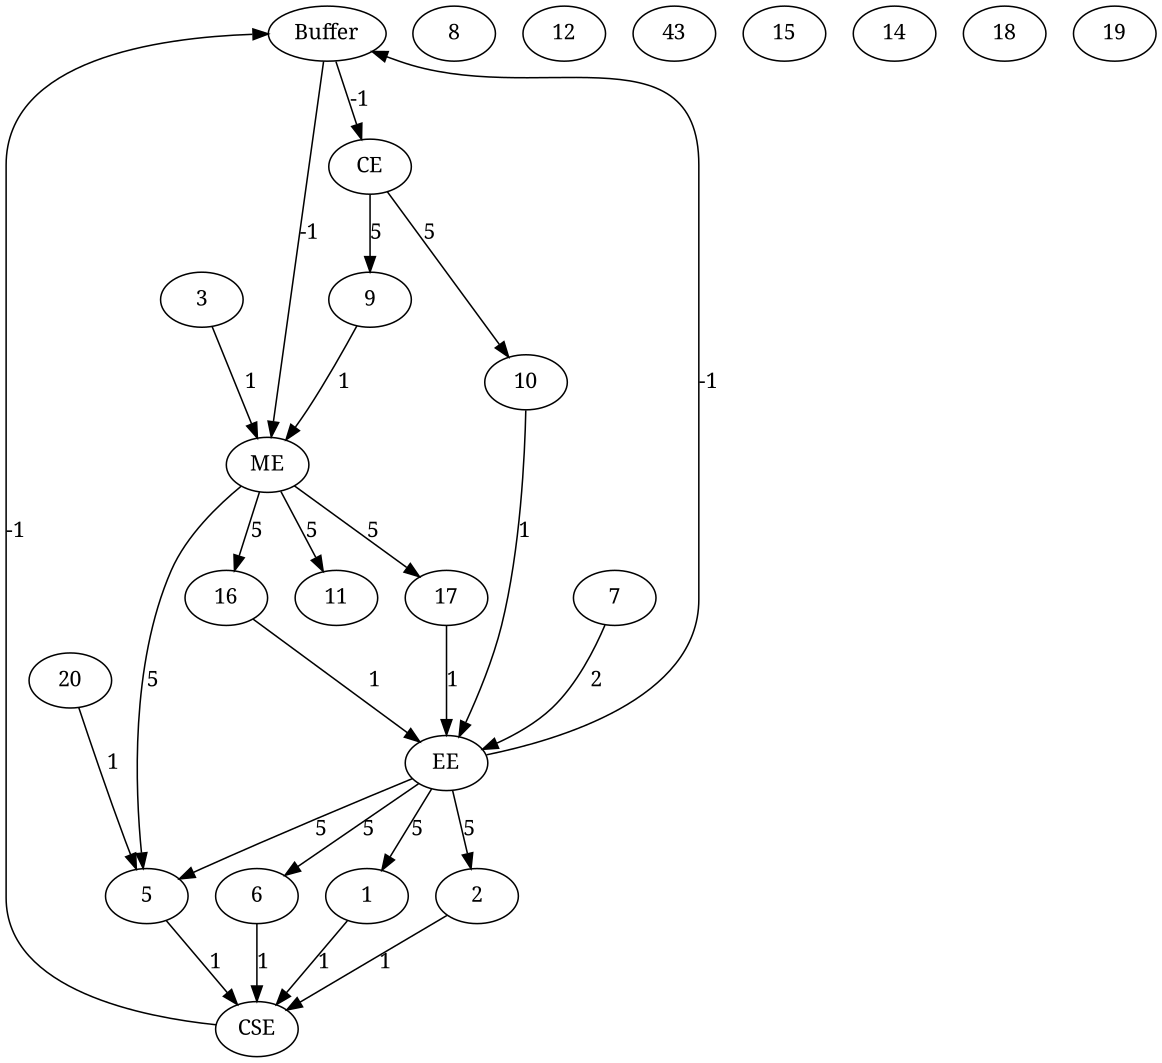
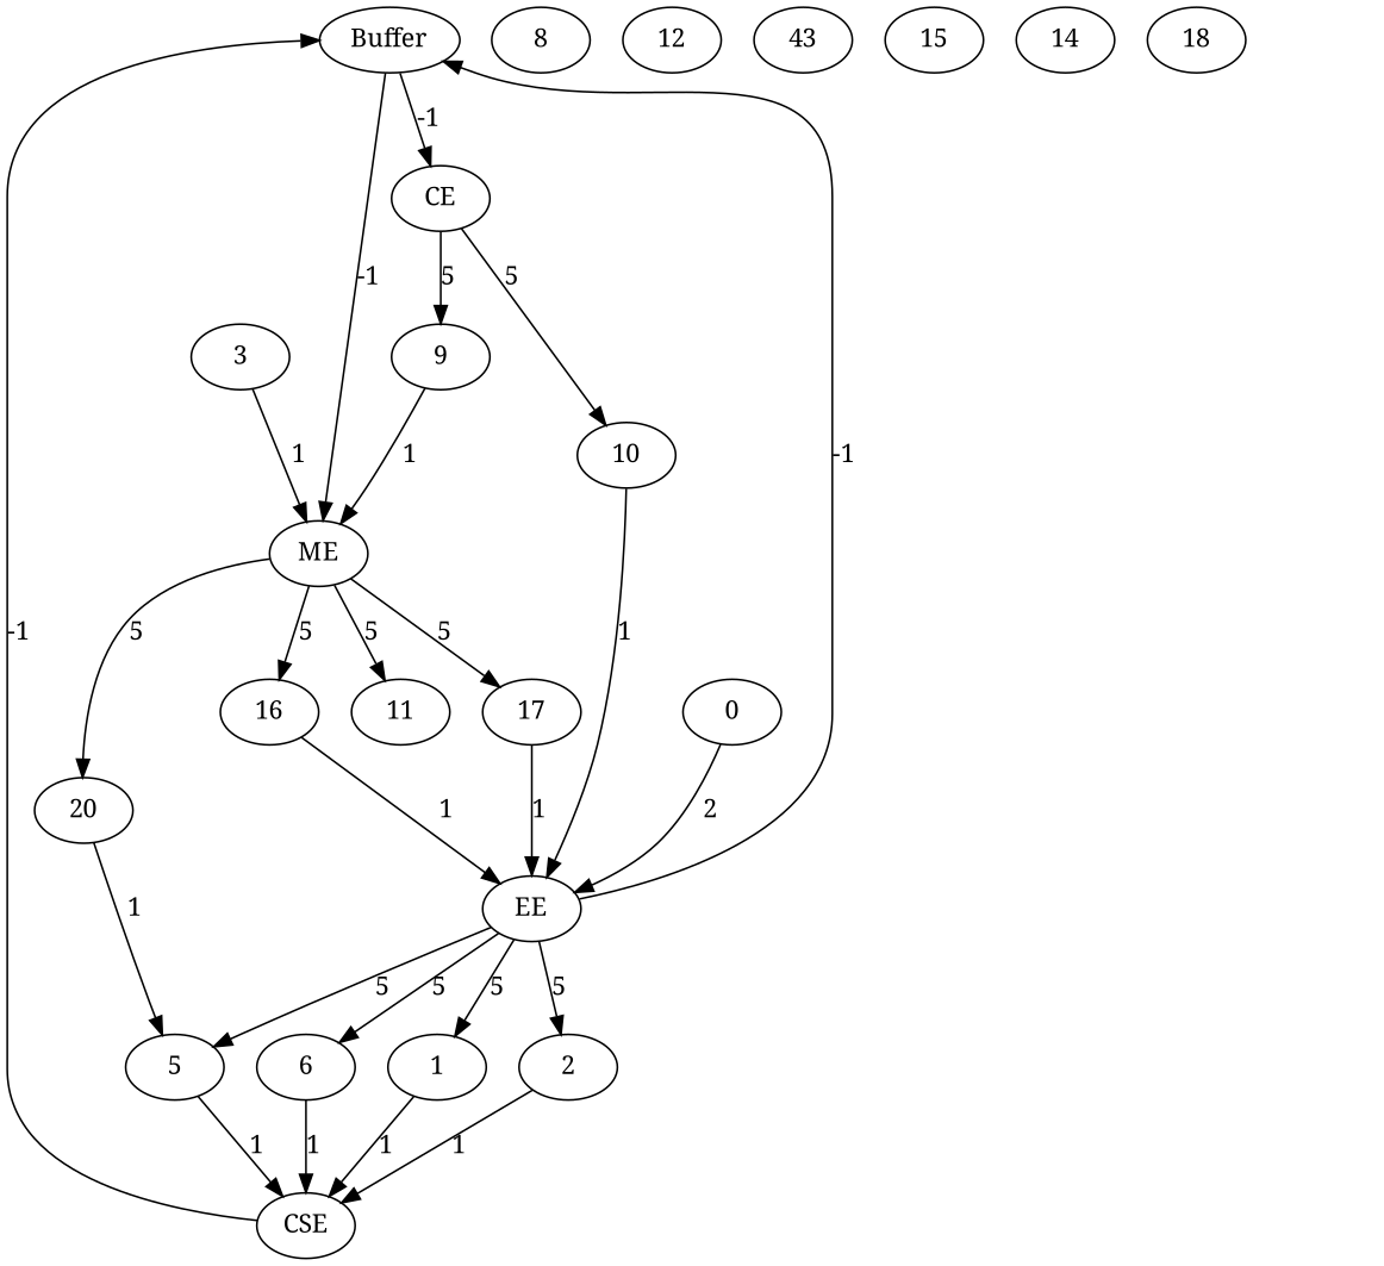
  digraph {
    fontname="Noto Serif"
    node [fontname="Noto Serif"]
    edge [fontname="Noto Serif"]
    n1 [label=Buffer]
    n2 [label=CE]
    n3 [label=ME]
    n4 [label=10]
    n5 [label=9]
    n6 [label=11]
    n7 [label=16]
    n8 [label=17]
    n9 [label=20]
    n10 [label=CSE]
    n11 [label=EE]
    n12 [label=1]
    n13 [label=2]
    n14 [label=5]
    n15 [label=6]
    n16 [label=3]
-   n17 [label=7]
+   n17 [label=0]
    n18 [label=8]
    n19 [label=12]
    n20 [label=43]
    n21 [label=15]
    n22 [label=14]
    n23 [label=18]
-   n24 [label=19]
    n1 -> n2 [label=-1]
    n1 -> n3 [label=-1]
    n2 -> n4 [label=5]
    n2 -> n5 [label=5]
    n3 -> n6 [label=5]
    n3 -> n7 [label=5]
    n3 -> n8 [label=5]
-   n3 -> n14 [label=5]
+   n3 -> n9 [label=5]
    n4 -> n11 [label=1]
    n5 -> n3 [label=1]
    n7 -> n11 [label=1]
    n8 -> n11 [label=1]
    n9 -> n14 [label=1]
    n10 -> n1 [label=-1]
    n11 -> n1 [label=-1]
    n11 -> n12 [label=5]
    n11 -> n13 [label=5]
    n11 -> n14 [label=5]
    n11 -> n15 [label=5]
    n12 -> n10 [label=1]
    n13 -> n10 [label=1]
    n14 -> n10 [label=1]
    n15 -> n10 [label=1]
    n16 -> n3 [label=1]
    n17 -> n11 [label=2]
  }
